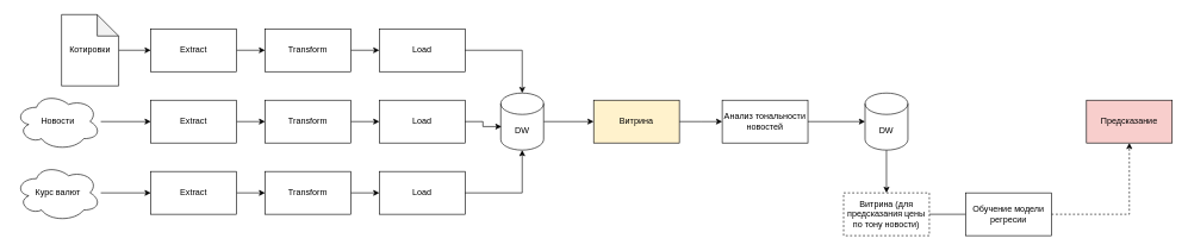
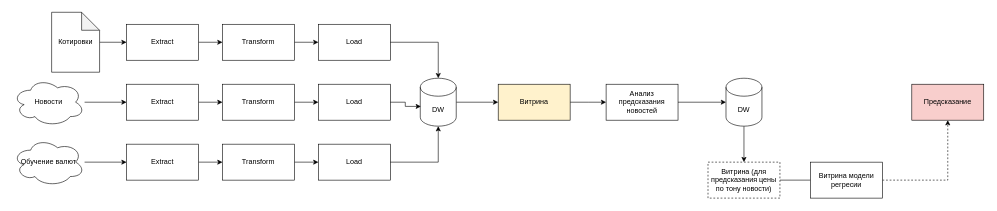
  <mxCell id="0" />
  <mxCell id="1" parent="0" />
  <mxCell id="2" style="edgeStyle=orthogonalEdgeStyle;rounded=0;orthogonalLoop=1;jettySize=auto;html=1;entryX=0;entryY=0.5;entryDx=0;entryDy=0;" edge="1" parent="1" source="3" target="5"><mxGeometry relative="1" as="geometry" /></mxCell>
  <mxCell id="3" value="Extract" style="rounded=0;whiteSpace=wrap;html=1;" vertex="1" parent="1"><mxGeometry x="210" y="40" width="120" height="60" as="geometry" /></mxCell>
  <mxCell id="4" style="edgeStyle=orthogonalEdgeStyle;rounded=0;orthogonalLoop=1;jettySize=auto;html=1;" edge="1" parent="1" source="5" target="6"><mxGeometry relative="1" as="geometry" /></mxCell>
  <mxCell id="5" value="Transform" style="rounded=0;whiteSpace=wrap;html=1;" vertex="1" parent="1"><mxGeometry x="370" y="40" width="120" height="60" as="geometry" /></mxCell>
  <mxCell id="6" value="Load" style="rounded=0;whiteSpace=wrap;html=1;" vertex="1" parent="1"><mxGeometry x="530" y="40" width="120" height="60" as="geometry" /></mxCell>
  <mxCell id="7" style="edgeStyle=orthogonalEdgeStyle;rounded=0;orthogonalLoop=1;jettySize=auto;html=1;entryX=0;entryY=0.5;entryDx=0;entryDy=0;" edge="1" parent="1" source="8" target="10"><mxGeometry relative="1" as="geometry" /></mxCell>
  <mxCell id="8" value="Extract" style="rounded=0;whiteSpace=wrap;html=1;" vertex="1" parent="1"><mxGeometry x="210" y="140" width="120" height="60" as="geometry" /></mxCell>
  <mxCell id="9" style="edgeStyle=orthogonalEdgeStyle;rounded=0;orthogonalLoop=1;jettySize=auto;html=1;" edge="1" parent="1" source="10" target="11"><mxGeometry relative="1" as="geometry" /></mxCell>
  <mxCell id="10" value="Transform" style="rounded=0;whiteSpace=wrap;html=1;" vertex="1" parent="1"><mxGeometry x="370" y="140" width="120" height="60" as="geometry" /></mxCell>
  <mxCell id="11" value="Load" style="rounded=0;whiteSpace=wrap;html=1;" vertex="1" parent="1"><mxGeometry x="530" y="140" width="120" height="60" as="geometry" /></mxCell>
  <mxCell id="12" style="edgeStyle=orthogonalEdgeStyle;rounded=0;orthogonalLoop=1;jettySize=auto;html=1;entryX=0;entryY=0.5;entryDx=0;entryDy=0;" edge="1" parent="1" source="13" target="15"><mxGeometry relative="1" as="geometry" /></mxCell>
  <mxCell id="13" value="Extract" style="rounded=0;whiteSpace=wrap;html=1;" vertex="1" parent="1"><mxGeometry x="210" y="240" width="120" height="60" as="geometry" /></mxCell>
  <mxCell id="14" style="edgeStyle=orthogonalEdgeStyle;rounded=0;orthogonalLoop=1;jettySize=auto;html=1;" edge="1" parent="1" source="15" target="16"><mxGeometry relative="1" as="geometry" /></mxCell>
  <mxCell id="15" value="Transform" style="rounded=0;whiteSpace=wrap;html=1;" vertex="1" parent="1"><mxGeometry x="370" y="240" width="120" height="60" as="geometry" /></mxCell>
  <mxCell id="16" value="Load" style="rounded=0;whiteSpace=wrap;html=1;" vertex="1" parent="1"><mxGeometry x="530" y="240" width="120" height="60" as="geometry" /></mxCell>
  <mxCell id="17" style="edgeStyle=orthogonalEdgeStyle;rounded=0;orthogonalLoop=1;jettySize=auto;html=1;entryX=0;entryY=0.5;entryDx=0;entryDy=0;" edge="1" parent="1" source="18" target="3"><mxGeometry relative="1" as="geometry" /></mxCell>
  <mxCell id="18" value="Котировки" style="shape=note;whiteSpace=wrap;html=1;backgroundOutline=1;darkOpacity=0.05;" vertex="1" parent="1"><mxGeometry x="85" y="20" width="80" height="100" as="geometry" /></mxCell>
  <mxCell id="19" style="edgeStyle=orthogonalEdgeStyle;rounded=0;orthogonalLoop=1;jettySize=auto;html=1;entryX=0;entryY=0.5;entryDx=0;entryDy=0;" edge="1" parent="1" source="20" target="8"><mxGeometry relative="1" as="geometry" /></mxCell>
  <mxCell id="20" value="Новости" style="ellipse;shape=cloud;whiteSpace=wrap;html=1;" vertex="1" parent="1"><mxGeometry x="20" y="130" width="120" height="80" as="geometry" /></mxCell>
  <mxCell id="21" style="edgeStyle=orthogonalEdgeStyle;rounded=0;orthogonalLoop=1;jettySize=auto;html=1;entryX=0;entryY=0.5;entryDx=0;entryDy=0;" edge="1" parent="1" source="22" target="13"><mxGeometry relative="1" as="geometry" /></mxCell>
- <mxCell id="22" value="Курс валют" style="ellipse;shape=cloud;whiteSpace=wrap;html=1;" vertex="1" parent="1"><mxGeometry x="20" y="230" width="120" height="80" as="geometry" /></mxCell>
+ <mxCell id="22" value="Обучение валют" style="ellipse;shape=cloud;whiteSpace=wrap;html=1;" vertex="1" parent="1"><mxGeometry x="20" y="230" width="120" height="80" as="geometry" /></mxCell>
  <mxCell id="23" style="edgeStyle=orthogonalEdgeStyle;rounded=0;orthogonalLoop=1;jettySize=auto;html=1;entryX=0;entryY=0.5;entryDx=0;entryDy=0;" edge="1" parent="1" source="24" target="29"><mxGeometry relative="1" as="geometry" /></mxCell>
  <mxCell id="24" value="DW" style="shape=cylinder3;whiteSpace=wrap;html=1;boundedLbl=1;backgroundOutline=1;size=15;" vertex="1" parent="1"><mxGeometry x="700" y="130" width="60" height="80" as="geometry" /></mxCell>
  <mxCell id="25" style="edgeStyle=orthogonalEdgeStyle;rounded=0;orthogonalLoop=1;jettySize=auto;html=1;entryX=0.5;entryY=0;entryDx=0;entryDy=0;entryPerimeter=0;" edge="1" parent="1" source="6" target="24"><mxGeometry relative="1" as="geometry" /></mxCell>
  <mxCell id="26" style="edgeStyle=orthogonalEdgeStyle;rounded=0;orthogonalLoop=1;jettySize=auto;html=1;entryX=0.017;entryY=0.588;entryDx=0;entryDy=0;entryPerimeter=0;" edge="1" parent="1" source="11" target="24"><mxGeometry relative="1" as="geometry" /></mxCell>
  <mxCell id="27" style="edgeStyle=orthogonalEdgeStyle;rounded=0;orthogonalLoop=1;jettySize=auto;html=1;entryX=0.5;entryY=1;entryDx=0;entryDy=0;entryPerimeter=0;" edge="1" parent="1" source="16" target="24"><mxGeometry relative="1" as="geometry" /></mxCell>
  <mxCell id="28" style="edgeStyle=orthogonalEdgeStyle;rounded=0;orthogonalLoop=1;jettySize=auto;html=1;entryX=0;entryY=0.5;entryDx=0;entryDy=0;" edge="1" parent="1" source="29"><mxGeometry relative="1" as="geometry"><mxPoint x="1010" y="170" as="targetPoint" /></mxGeometry></mxCell>
  <mxCell id="29" value="Витрина" style="rounded=0;whiteSpace=wrap;html=1;fillColor=#fff2cc;" vertex="1" parent="1"><mxGeometry x="830" y="140" width="120" height="60" as="geometry" /></mxCell>
- <mxCell id="30" value="Анализ тональности новостей" style="rounded=0;whiteSpace=wrap;html=1;" vertex="1" parent="1"><mxGeometry x="1010" y="140" width="120" height="60" as="geometry" /></mxCell>
+ <mxCell id="30" value="Анализ предсказания новостей" style="rounded=0;whiteSpace=wrap;html=1;" vertex="1" parent="1"><mxGeometry x="1010" y="140" width="120" height="60" as="geometry" /></mxCell>
  <mxCell id="31" style="edgeStyle=orthogonalEdgeStyle;rounded=0;orthogonalLoop=1;jettySize=auto;html=1;entryX=0;entryY=0.5;entryDx=0;entryDy=0;entryPerimeter=0;" edge="1" parent="1" source="30"><mxGeometry relative="1" as="geometry"><mxPoint x="1210" y="170" as="targetPoint" /></mxGeometry></mxCell>
  <mxCell id="32" style="edgeStyle=orthogonalEdgeStyle;rounded=0;orthogonalLoop=1;jettySize=auto;html=1;entryX=0.5;entryY=0;entryDx=0;entryDy=0;" edge="1" parent="1" source="33" target="35"><mxGeometry relative="1" as="geometry" /></mxCell>
  <mxCell id="33" value="DW" style="shape=cylinder3;whiteSpace=wrap;html=1;boundedLbl=1;backgroundOutline=1;size=15;" vertex="1" parent="1"><mxGeometry x="1210" y="130" width="60" height="80" as="geometry" /></mxCell>
  <mxCell id="34" style="edgeStyle=orthogonalEdgeStyle;rounded=0;orthogonalLoop=1;jettySize=auto;html=1;endArrow=none;" edge="1" parent="1" source="35" target="37"><mxGeometry relative="1" as="geometry" /></mxCell>
  <mxCell id="35" value="Витрина (для предсказания цены по тону новости)" style="rounded=0;whiteSpace=wrap;html=1;dashed=1;" vertex="1" parent="1"><mxGeometry x="1180" y="270" width="120" height="60" as="geometry" /></mxCell>
  <mxCell id="36" style="edgeStyle=orthogonalEdgeStyle;rounded=0;orthogonalLoop=1;jettySize=auto;html=1;dashed=1;" edge="1" parent="1" source="37" target="38"><mxGeometry relative="1" as="geometry" /></mxCell>
- <mxCell id="37" value="Обучение модели регресии" style="rounded=0;whiteSpace=wrap;html=1;" vertex="1" parent="1"><mxGeometry x="1351" y="270" width="120" height="60" as="geometry" /></mxCell>
+ <mxCell id="37" value="Витрина модели регресии" style="rounded=0;whiteSpace=wrap;html=1;" vertex="1" parent="1"><mxGeometry x="1351" y="270" width="120" height="60" as="geometry" /></mxCell>
  <mxCell id="38" value="Предсказание" style="rounded=0;whiteSpace=wrap;html=1;fillColor=#f8cecc;" vertex="1" parent="1"><mxGeometry x="1520" y="140" width="120" height="60" as="geometry" /></mxCell>
